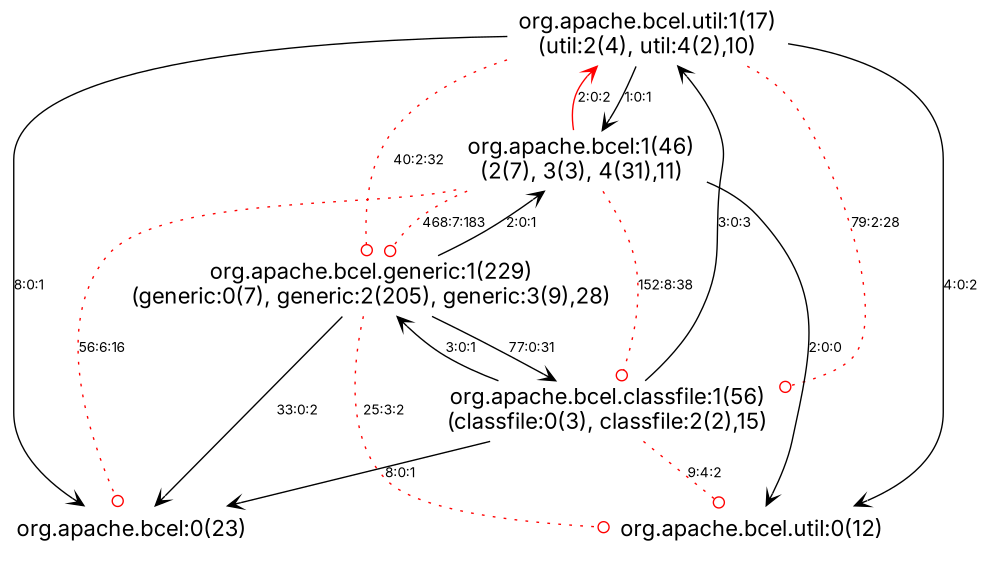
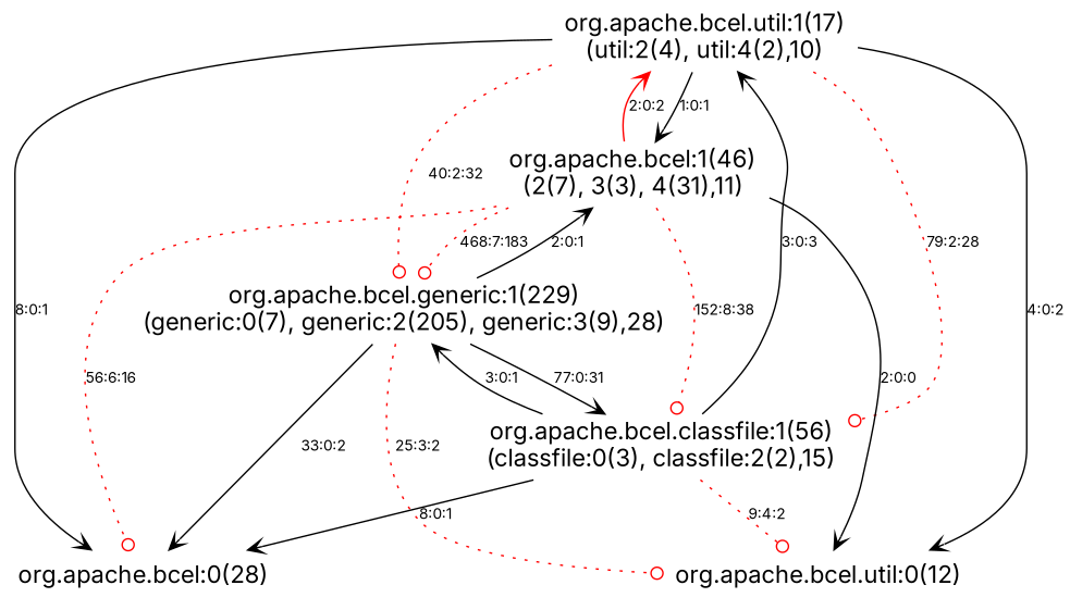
  digraph {
    fontname=Inter
    node [fontname=Inter fontsize=16 shape=plaintext]
    edge [arrowhead=vee color=black fontname=Inter fontsize=10]
    n1 [label="org.apache.bcel.util:1(17)\n(util:2(4), util:4(2),10)"]
    n2 [label="org.apache.bcel:1(46)\n(2(7), 3(3), 4(31),11)"]
    n3 [label="org.apache.bcel.generic:1(229)\n(generic:0(7), generic:2(205), generic:3(9),28)"]
    n4 [label="org.apache.bcel.classfile:1(56)\n(classfile:0(3), classfile:2(2),15)"]
-   n5 [label="org.apache.bcel:0(23)"]
+   n5 [label="org.apache.bcel:0(28)"]
    n6 [label="org.apache.bcel.util:0(12)"]
    n1 -> n2 [label="1:0:1"]
    n1 -> n3 [arrowhead=odot color=red label="40:2:32" style=dotted]
    n1 -> n4 [arrowhead=odot color=red label="79:2:28" style=dotted]
    n1 -> n5 [label="8:0:1"]
    n1 -> n6 [label="4:0:2"]
    n2 -> n1 [color=red label="2:0:2"]
    n2 -> n3 [arrowhead=odot color=red label="468:7:183" style=dotted]
    n2 -> n4 [arrowhead=odot color=red label="152:8:38" style=dotted]
    n2 -> n5 [arrowhead=odot color=red label="56:6:16" style=dotted]
    n2 -> n6 [label="2:0:0"]
    n3 -> n2 [label="2:0:1"]
    n3 -> n4 [label="77:0:31"]
    n3 -> n5 [label="33:0:2"]
    n3 -> n6 [arrowhead=odot color=red label="25:3:2" style=dotted]
    n4 -> n1 [label="3:0:3"]
    n4 -> n3 [label="3:0:1"]
    n4 -> n5 [label="8:0:1"]
    n4 -> n6 [arrowhead=odot color=red label="9:4:2" style=dotted]
  }
